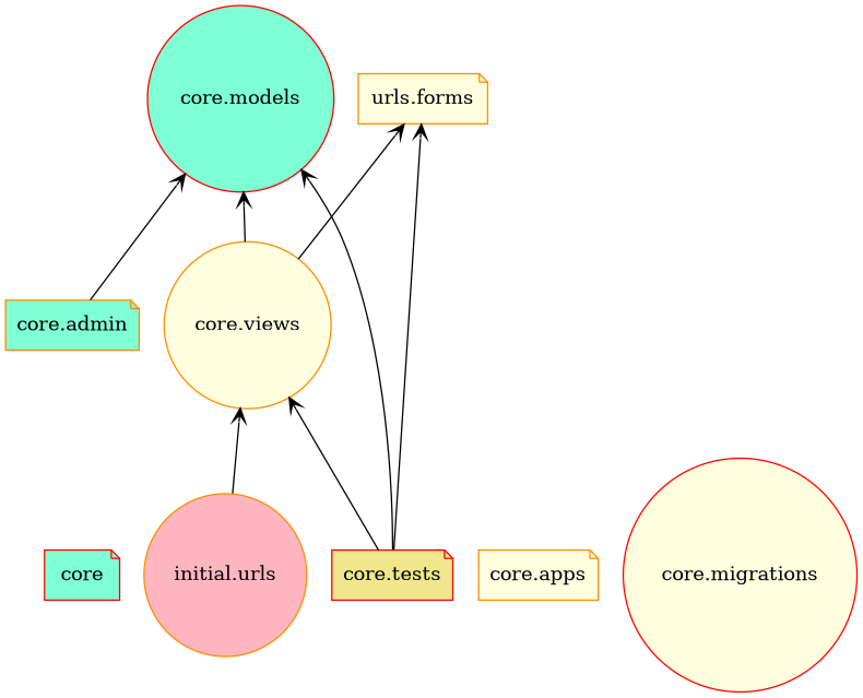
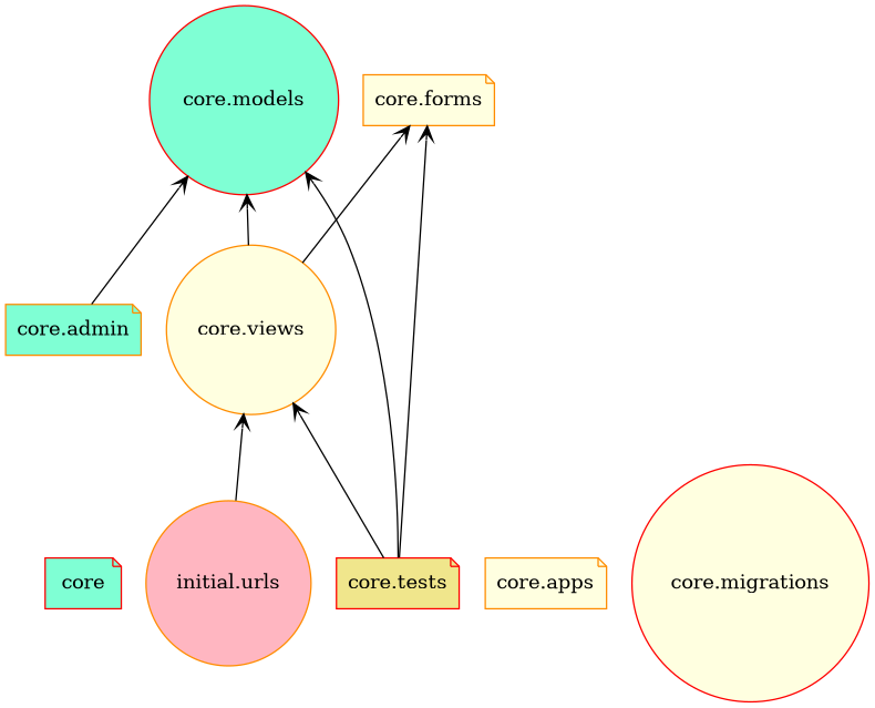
  digraph {
    rankdir=BT
    node [color=darkorange fillcolor=lightyellow shape=note style=filled]
    edge [arrowhead=open arrowtail=none]
    n1 [color=red fillcolor=aquamarine label=core]
    n2 [fillcolor=aquamarine label="core.admin"]
    n3 [color=red fillcolor=aquamarine label="core.models" shape=circle]
    n4 [label="core.apps"]
-   n5 [label="urls.forms"]
+   n5 [label="core.forms"]
    n6 [color=red label="core.migrations" shape=circle]
    n7 [color=red fillcolor=khaki label="core.tests"]
    n8 [label="core.views" shape=circle]
    n9 [fillcolor=lightpink label="initial.urls" shape=circle]
    n2 -> n3
    n7 -> n3
    n7 -> n5
    n7 -> n8
    n8 -> n3
    n8 -> n5
    n9 -> n8
  }
